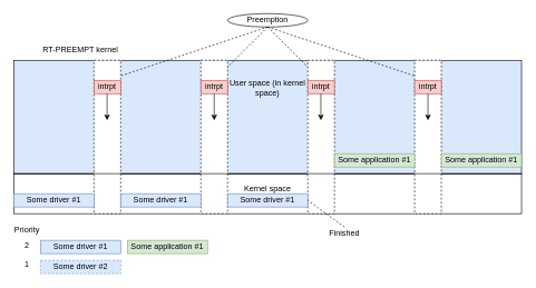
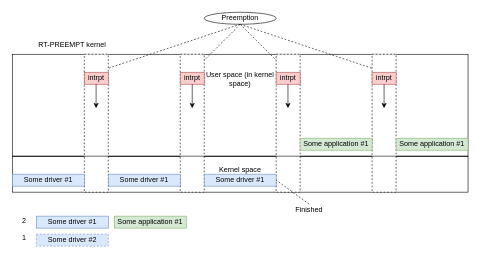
  <mxCell id="0" />
  <mxCell id="1" parent="0" />
  <mxCell id="2" value="Kernel space&lt;br&gt;&lt;br&gt;" style="rounded=0;whiteSpace=wrap;html=1;" parent="1" vertex="1"><mxGeometry x="20" y="260" width="760" height="60" as="geometry" /></mxCell>
- <mxCell id="3" value="User space (in kernel&lt;br&gt;space)&lt;br&gt;&lt;br&gt;&lt;br&gt;&lt;br&gt;&lt;br&gt;&lt;br&gt;&lt;br&gt;" style="rounded=0;whiteSpace=wrap;html=1;fillColor=#dae8fc;" parent="1" vertex="1"><mxGeometry x="20" y="90" width="760" height="170" as="geometry" /></mxCell>
+ <mxCell id="3" value="User space (in kernel&lt;br&gt;space)&lt;br&gt;&lt;br&gt;&lt;br&gt;&lt;br&gt;&lt;br&gt;&lt;br&gt;&lt;br&gt;" style="rounded=0;whiteSpace=wrap;html=1;" parent="1" vertex="1"><mxGeometry x="20" y="90" width="760" height="170" as="geometry" /></mxCell>
  <mxCell id="4" value="Some driver #1" style="rounded=0;whiteSpace=wrap;html=1;fillColor=#dae8fc;strokeColor=#6c8ebf;" parent="1" vertex="1"><mxGeometry x="60" y="360" width="120" height="20" as="geometry" /></mxCell>
- <mxCell id="5" value="Priority" style="text;html=1;strokeColor=none;fillColor=none;align=center;verticalAlign=middle;whiteSpace=wrap;rounded=0;" parent="1" vertex="1"><mxGeometry x="20" y="330" width="40" height="30" as="geometry" /></mxCell>
  <mxCell id="6" value="&lt;br&gt;2&lt;br&gt;&lt;br&gt;1" style="text;html=1;strokeColor=none;fillColor=none;align=center;verticalAlign=middle;whiteSpace=wrap;rounded=0;" parent="1" vertex="1"><mxGeometry x="20" y="360" width="40" height="30" as="geometry" /></mxCell>
  <mxCell id="7" style="edgeStyle=none;rounded=0;orthogonalLoop=1;jettySize=auto;html=1;exitX=0.5;exitY=1;exitDx=0;exitDy=0;entryX=0.5;entryY=0;entryDx=0;entryDy=0;dashed=1;endArrow=none;endFill=0;" parent="1" source="9" target="21" edge="1"><mxGeometry relative="1" as="geometry" /></mxCell>
  <mxCell id="8" style="edgeStyle=none;rounded=0;orthogonalLoop=1;jettySize=auto;html=1;exitX=0.5;exitY=1;exitDx=0;exitDy=0;entryX=0.5;entryY=0;entryDx=0;entryDy=0;dashed=1;endArrow=none;endFill=0;" parent="1" source="9" target="23" edge="1"><mxGeometry relative="1" as="geometry" /></mxCell>
  <mxCell id="9" value="Preemption" style="ellipse;whiteSpace=wrap;html=1;" parent="1" vertex="1"><mxGeometry x="340" y="20" width="120" height="20" as="geometry" /></mxCell>
  <mxCell id="10" value="RT-PREEMPT kernel" style="text;html=1;strokeColor=none;fillColor=none;align=center;verticalAlign=middle;whiteSpace=wrap;rounded=0;" parent="1" vertex="1"><mxGeometry x="20" y="60" width="200" height="30" as="geometry" /></mxCell>
  <mxCell id="11" value="Some driver #2" style="rounded=0;whiteSpace=wrap;html=1;fillColor=#dae8fc;strokeColor=#6c8ebf;dashed=1;" vertex="1" parent="1"><mxGeometry x="60" y="390" width="120" height="20" as="geometry" /></mxCell>
  <mxCell id="12" value="Some application #1" style="rounded=0;whiteSpace=wrap;html=1;fillColor=#d5e8d4;strokeColor=#82b366;" vertex="1" parent="1"><mxGeometry x="190" y="360" width="120" height="20" as="geometry" /></mxCell>
  <mxCell id="13" value="Finished" style="text;html=1;strokeColor=none;fillColor=none;align=center;verticalAlign=middle;whiteSpace=wrap;rounded=0;" vertex="1" parent="1"><mxGeometry x="490" y="340" width="50" height="20" as="geometry" /></mxCell>
  <mxCell id="14" style="edgeStyle=none;rounded=0;orthogonalLoop=1;jettySize=auto;html=1;entryX=0.5;entryY=0;entryDx=0;entryDy=0;dashed=1;endArrow=none;endFill=0;exitX=0.5;exitY=1;exitDx=0;exitDy=0;" edge="1" parent="1" target="30" source="9"><mxGeometry relative="1" as="geometry"><mxPoint x="270" y="0" as="sourcePoint" /></mxGeometry></mxCell>
  <mxCell id="15" style="edgeStyle=none;rounded=0;orthogonalLoop=1;jettySize=auto;html=1;exitX=0.5;exitY=1;exitDx=0;exitDy=0;entryX=0.5;entryY=0;entryDx=0;entryDy=0;dashed=1;endArrow=none;endFill=0;" edge="1" parent="1" target="32" source="9"><mxGeometry relative="1" as="geometry"><mxPoint x="80" y="40" as="sourcePoint" /></mxGeometry></mxCell>
  <mxCell id="16" value="" style="rounded=0;whiteSpace=wrap;html=1;dashed=1;" vertex="1" parent="1"><mxGeometry x="460" y="90" width="40" height="230" as="geometry" /></mxCell>
  <mxCell id="17" value="" style="rounded=0;whiteSpace=wrap;html=1;dashed=1;" vertex="1" parent="1"><mxGeometry x="140" y="90" width="40" height="230" as="geometry" /></mxCell>
  <mxCell id="18" value="" style="rounded=0;whiteSpace=wrap;html=1;dashed=1;" vertex="1" parent="1"><mxGeometry x="300" y="90" width="40" height="230" as="geometry" /></mxCell>
  <mxCell id="19" value="" style="rounded=0;whiteSpace=wrap;html=1;dashed=1;" vertex="1" parent="1"><mxGeometry x="620" y="90" width="40" height="230" as="geometry" /></mxCell>
  <mxCell id="20" value="Some application #1" style="rounded=0;whiteSpace=wrap;html=1;fillColor=#d5e8d4;strokeColor=#82b366;" parent="1" vertex="1"><mxGeometry x="500" y="230" width="120" height="20" as="geometry" /></mxCell>
  <mxCell id="21" value="intrpt" style="rounded=0;whiteSpace=wrap;html=1;fillColor=#f8cecc;strokeColor=#b85450;" parent="1" vertex="1"><mxGeometry x="460" y="120" width="40" height="20" as="geometry" /></mxCell>
  <mxCell id="22" value="" style="endArrow=none;html=1;rounded=0;entryX=0.5;entryY=1;entryDx=0;entryDy=0;endFill=0;startArrow=classic;startFill=1;" parent="1" edge="1"><mxGeometry width="50" height="50" relative="1" as="geometry"><mxPoint x="479.66" y="180" as="sourcePoint" /><mxPoint x="479.66" y="140" as="targetPoint" /></mxGeometry></mxCell>
  <mxCell id="23" value="intrpt" style="rounded=0;whiteSpace=wrap;html=1;fillColor=#f8cecc;strokeColor=#b85450;" parent="1" vertex="1"><mxGeometry x="620" y="120" width="40" height="20" as="geometry" /></mxCell>
  <mxCell id="24" value="" style="endArrow=none;html=1;rounded=0;entryX=0.5;entryY=1;entryDx=0;entryDy=0;endFill=0;startArrow=classic;startFill=1;" parent="1" target="23" edge="1"><mxGeometry width="50" height="50" relative="1" as="geometry"><mxPoint x="640" y="180" as="sourcePoint" /><mxPoint x="640" y="150" as="targetPoint" /></mxGeometry></mxCell>
  <mxCell id="25" value="Some driver #1" style="rounded=0;whiteSpace=wrap;html=1;fillColor=#dae8fc;strokeColor=#6c8ebf;" vertex="1" parent="1"><mxGeometry x="20" y="290" width="120" height="20" as="geometry" /></mxCell>
  <mxCell id="26" value="Some driver #1" style="rounded=0;whiteSpace=wrap;html=1;fillColor=#dae8fc;strokeColor=#6c8ebf;" vertex="1" parent="1"><mxGeometry x="180" y="290" width="120" height="20" as="geometry" /></mxCell>
  <mxCell id="27" value="Some driver #1" style="rounded=0;whiteSpace=wrap;html=1;fillColor=#dae8fc;strokeColor=#6c8ebf;" vertex="1" parent="1"><mxGeometry x="340" y="290" width="120" height="20" as="geometry" /></mxCell>
  <mxCell id="28" style="rounded=0;orthogonalLoop=1;jettySize=auto;html=1;exitX=0.5;exitY=0;exitDx=0;exitDy=0;entryX=1;entryY=0.5;entryDx=0;entryDy=0;dashed=1;endArrow=none;endFill=0;" edge="1" parent="1" source="13" target="27"><mxGeometry relative="1" as="geometry" /></mxCell>
  <mxCell id="29" value="Some application #1" style="rounded=0;whiteSpace=wrap;html=1;fillColor=#d5e8d4;strokeColor=#82b366;" vertex="1" parent="1"><mxGeometry x="660" y="230" width="120" height="20" as="geometry" /></mxCell>
  <mxCell id="30" value="intrpt" style="rounded=0;whiteSpace=wrap;html=1;fillColor=#f8cecc;strokeColor=#b85450;" vertex="1" parent="1"><mxGeometry x="140" y="120" width="40" height="20" as="geometry" /></mxCell>
  <mxCell id="31" value="" style="endArrow=none;html=1;rounded=0;entryX=0.5;entryY=1;entryDx=0;entryDy=0;endFill=0;startArrow=classic;startFill=1;" edge="1" parent="1"><mxGeometry width="50" height="50" relative="1" as="geometry"><mxPoint x="159.66" y="180" as="sourcePoint" /><mxPoint x="159.66" y="140" as="targetPoint" /></mxGeometry></mxCell>
  <mxCell id="32" value="intrpt" style="rounded=0;whiteSpace=wrap;html=1;fillColor=#f8cecc;strokeColor=#b85450;" vertex="1" parent="1"><mxGeometry x="300" y="120" width="40" height="20" as="geometry" /></mxCell>
  <mxCell id="33" value="" style="endArrow=none;html=1;rounded=0;entryX=0.5;entryY=1;entryDx=0;entryDy=0;endFill=0;startArrow=classic;startFill=1;" edge="1" parent="1" target="32"><mxGeometry width="50" height="50" relative="1" as="geometry"><mxPoint x="320" y="180" as="sourcePoint" /><mxPoint x="320" y="150" as="targetPoint" /></mxGeometry></mxCell>
  <mxCell id="34" value="" style="endArrow=none;html=1;rounded=0;exitX=0;exitY=1;exitDx=0;exitDy=0;entryX=1;entryY=0;entryDx=0;entryDy=0;" edge="1" parent="1" source="3" target="2"><mxGeometry width="50" height="50" relative="1" as="geometry"><mxPoint x="500" y="440" as="sourcePoint" /><mxPoint x="550" y="390" as="targetPoint" /></mxGeometry></mxCell>
